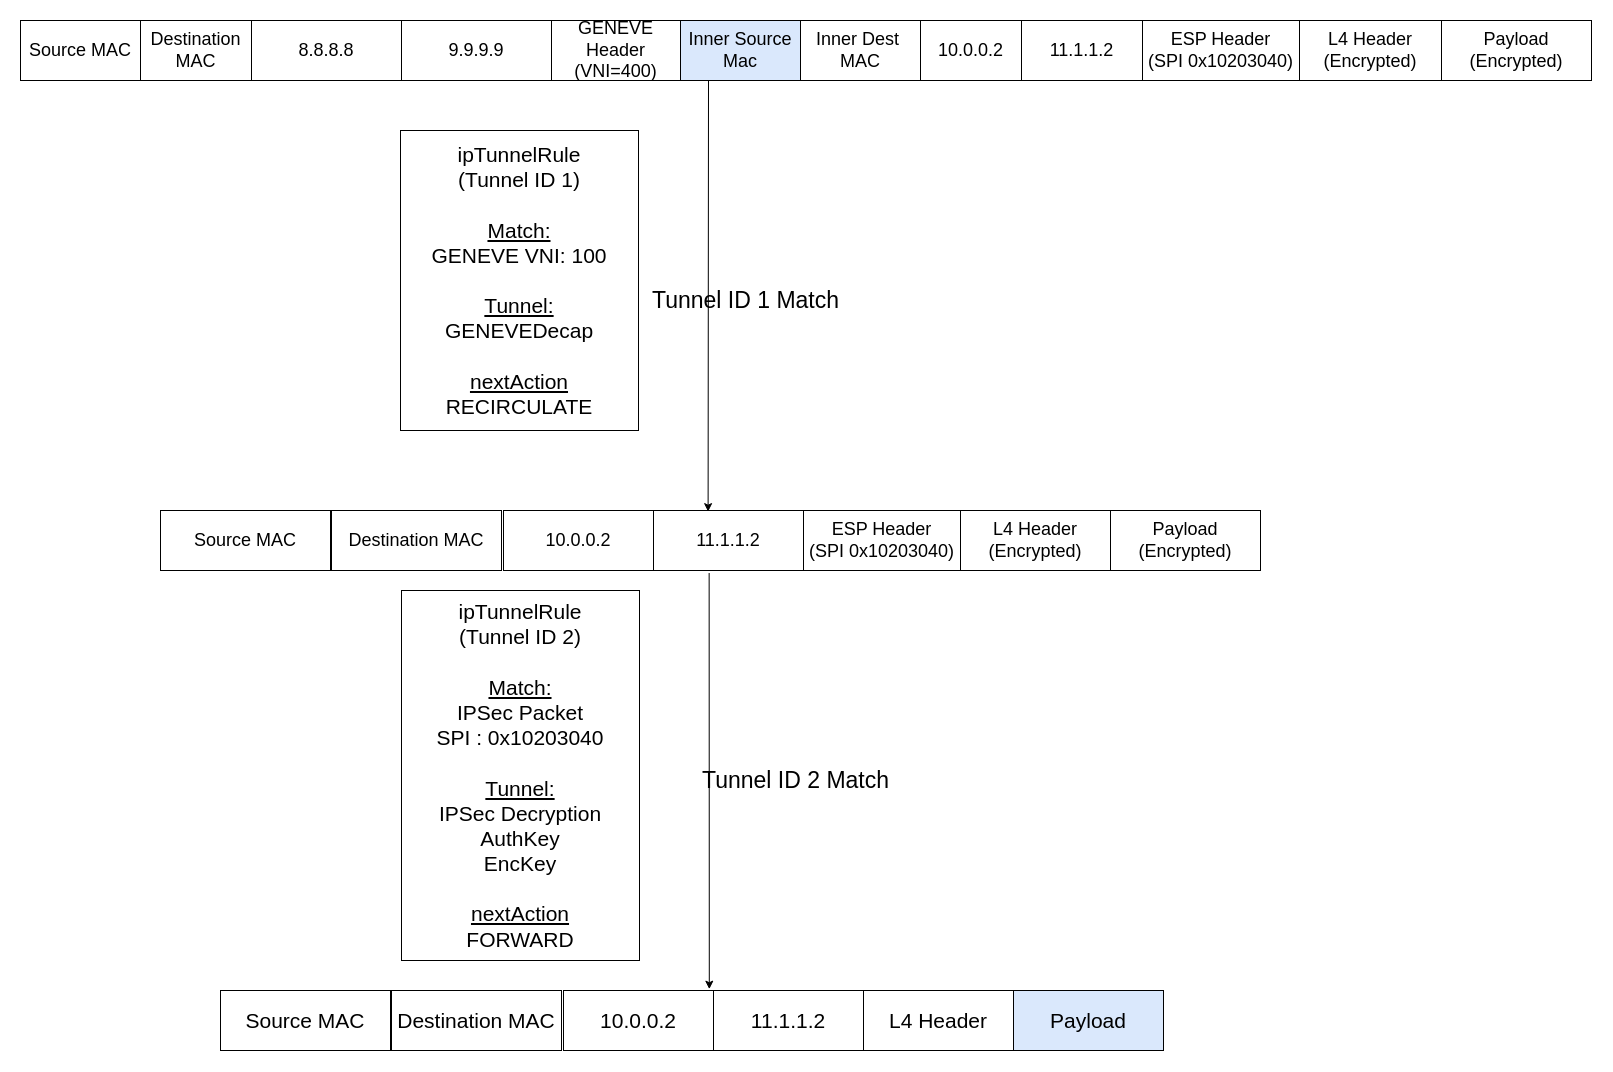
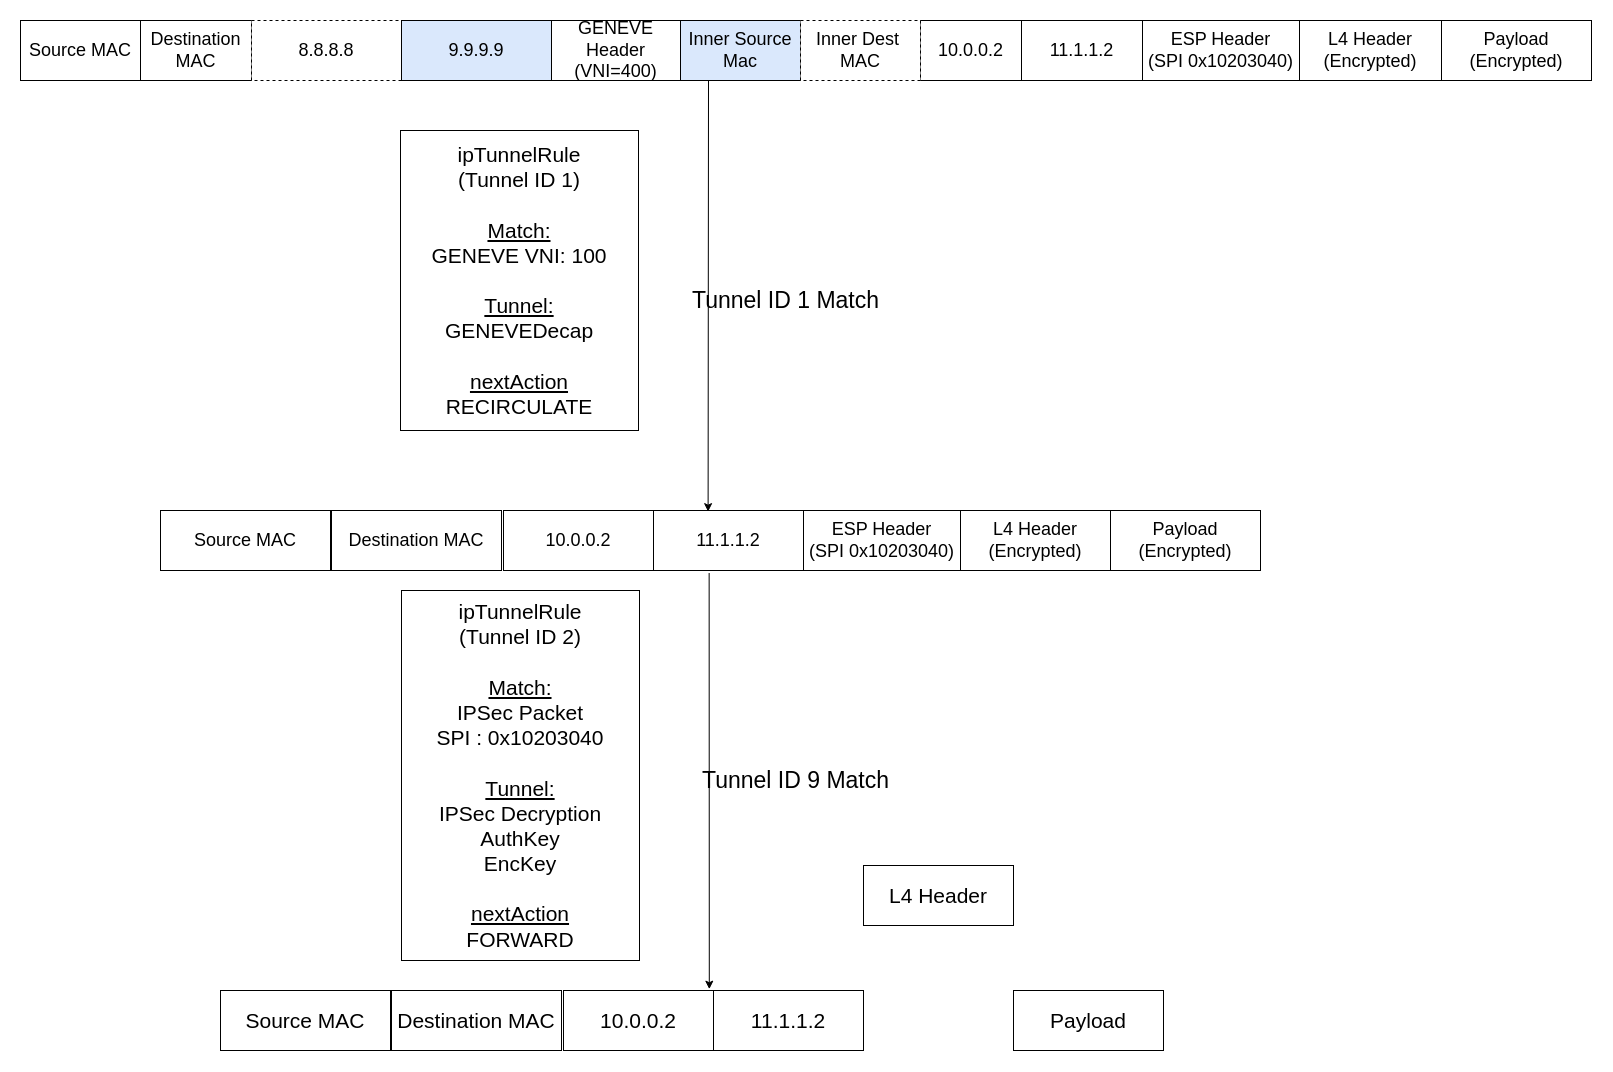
  <mxCell id="0" />
  <mxCell id="1" parent="0" />
  <mxCell id="2" value="10.0.0.2" style="rounded=0;whiteSpace=wrap;html=1;fontSize=21;" parent="1" vertex="1"><mxGeometry x="563" y="990" width="150" height="60" as="geometry" /></mxCell>
  <mxCell id="3" value="Source MAC" style="rounded=0;whiteSpace=wrap;html=1;fontSize=21;" parent="1" vertex="1"><mxGeometry x="220" y="990" width="170" height="60" as="geometry" /></mxCell>
  <mxCell id="4" value="Destination MAC" style="rounded=0;whiteSpace=wrap;html=1;fontSize=21;" parent="1" vertex="1"><mxGeometry x="391" y="990" width="170" height="60" as="geometry" /></mxCell>
  <mxCell id="5" value="11.1.1.2" style="rounded=0;whiteSpace=wrap;html=1;fontSize=21;" parent="1" vertex="1"><mxGeometry x="713" y="990" width="150" height="60" as="geometry" /></mxCell>
- <mxCell id="6" value="L4 Header" style="rounded=0;whiteSpace=wrap;html=1;fontSize=21;" parent="1" vertex="1"><mxGeometry x="863" y="990" width="150" height="60" as="geometry" /></mxCell>
+ <mxCell id="6" value="L4 Header" style="rounded=0;whiteSpace=wrap;html=1;fontSize=21;" parent="1" vertex="1"><mxGeometry x="863" y="865" width="150" height="60" as="geometry" /></mxCell>
  <mxCell id="7" value="" style="endArrow=none;html=1;fontSize=26;entryX=0.371;entryY=1.042;entryDx=0;entryDy=0;exitX=0.972;exitY=-0.022;exitDx=0;exitDy=0;entryPerimeter=0;endFill=0;startArrow=classic;startFill=1;exitPerimeter=0;" parent="1" source="2" target="12" edge="1"><mxGeometry width="50" height="50" relative="1" as="geometry"><mxPoint x="460.5" y="340" as="sourcePoint" /><mxPoint x="460" y="620" as="targetPoint" /></mxGeometry></mxCell>
  <mxCell id="8" value="10.0.0.2" style="rounded=0;whiteSpace=wrap;html=1;fontSize=18;" parent="1" vertex="1"><mxGeometry x="503" y="510" width="150" height="60" as="geometry" /></mxCell>
  <mxCell id="9" value="Source MAC" style="rounded=0;whiteSpace=wrap;html=1;fontSize=18;" parent="1" vertex="1"><mxGeometry x="160" y="510" width="170" height="60" as="geometry" /></mxCell>
  <mxCell id="10" value="Destination MAC" style="rounded=0;whiteSpace=wrap;html=1;fontSize=18;" parent="1" vertex="1"><mxGeometry x="331" y="510" width="170" height="60" as="geometry" /></mxCell>
  <mxCell id="11" style="edgeStyle=none;html=1;exitX=0.364;exitY=0.019;exitDx=0;exitDy=0;exitPerimeter=0;endArrow=none;endFill=0;startArrow=classic;startFill=1;" edge="1" parent="1" source="12"><mxGeometry relative="1" as="geometry"><mxPoint x="708" y="80" as="targetPoint" /></mxGeometry></mxCell>
  <mxCell id="12" value="11.1.1.2" style="rounded=0;whiteSpace=wrap;html=1;fontSize=18;" parent="1" vertex="1"><mxGeometry x="653" y="510" width="150" height="60" as="geometry" /></mxCell>
  <mxCell id="13" value="ESP Header&lt;br style=&quot;font-size: 18px;&quot;&gt;(SPI 0x10203040)" style="rounded=0;whiteSpace=wrap;html=1;fontSize=18;" parent="1" vertex="1"><mxGeometry x="803" y="510" width="157" height="60" as="geometry" /></mxCell>
- <mxCell id="14" value="Payload" style="rounded=0;whiteSpace=wrap;html=1;fontSize=21;fillColor=#dae8fc;" parent="1" vertex="1"><mxGeometry x="1013" y="990" width="150" height="60" as="geometry" /></mxCell>
+ <mxCell id="14" value="Payload" style="rounded=0;whiteSpace=wrap;html=1;fontSize=21;" parent="1" vertex="1"><mxGeometry x="1013" y="990" width="150" height="60" as="geometry" /></mxCell>
  <mxCell id="15" value="L4 Header&lt;br style=&quot;font-size: 18px;&quot;&gt;(Encrypted)" style="rounded=0;whiteSpace=wrap;html=1;fontSize=18;" parent="1" vertex="1"><mxGeometry x="960" y="510" width="150" height="60" as="geometry" /></mxCell>
  <mxCell id="16" value="Payload&lt;br style=&quot;font-size: 18px;&quot;&gt;(Encrypted)" style="rounded=0;whiteSpace=wrap;html=1;fontSize=18;" parent="1" vertex="1"><mxGeometry x="1110" y="510" width="150" height="60" as="geometry" /></mxCell>
  <mxCell id="17" value="10.0.0.2" style="rounded=0;whiteSpace=wrap;html=1;fontSize=18;" parent="1" vertex="1"><mxGeometry x="920" y="20" width="101" height="60" as="geometry" /></mxCell>
  <mxCell id="18" value="Source MAC" style="rounded=0;whiteSpace=wrap;html=1;fontSize=18;" parent="1" vertex="1"><mxGeometry x="20" y="20" width="120" height="60" as="geometry" /></mxCell>
  <mxCell id="19" value="Destination MAC" style="rounded=0;whiteSpace=wrap;html=1;fontSize=18;" parent="1" vertex="1"><mxGeometry x="140" y="20" width="111" height="60" as="geometry" /></mxCell>
  <mxCell id="20" value="11.1.1.2" style="rounded=0;whiteSpace=wrap;html=1;fontSize=18;" parent="1" vertex="1"><mxGeometry x="1021" y="20" width="121" height="60" as="geometry" /></mxCell>
  <mxCell id="21" value="ESP Header&lt;br style=&quot;font-size: 18px;&quot;&gt;(SPI 0x10203040)" style="rounded=0;whiteSpace=wrap;html=1;fontSize=18;" parent="1" vertex="1"><mxGeometry x="1142" y="20" width="157" height="60" as="geometry" /></mxCell>
  <mxCell id="22" value="L4 Header&lt;br style=&quot;font-size: 18px;&quot;&gt;(Encrypted)" style="rounded=0;whiteSpace=wrap;html=1;fontSize=18;" parent="1" vertex="1"><mxGeometry x="1299" y="20" width="142" height="60" as="geometry" /></mxCell>
  <mxCell id="23" value="Payload&lt;br style=&quot;font-size: 18px;&quot;&gt;(Encrypted)" style="rounded=0;whiteSpace=wrap;html=1;fontSize=18;" parent="1" vertex="1"><mxGeometry x="1441" y="20" width="150" height="60" as="geometry" /></mxCell>
- <mxCell id="24" value="8.8.8.8" style="rounded=0;whiteSpace=wrap;html=1;fontSize=18;" parent="1" vertex="1"><mxGeometry x="251" y="20" width="150" height="60" as="geometry" /></mxCell>
- <mxCell id="25" value="9.9.9.9" style="rounded=0;whiteSpace=wrap;html=1;fontSize=18;" parent="1" vertex="1"><mxGeometry x="401" y="20" width="150" height="60" as="geometry" /></mxCell>
+ <mxCell id="24" value="8.8.8.8" style="rounded=0;whiteSpace=wrap;html=1;fontSize=18;dashed=1;" parent="1" vertex="1"><mxGeometry x="251" y="20" width="150" height="60" as="geometry" /></mxCell>
+ <mxCell id="25" value="9.9.9.9" style="rounded=0;whiteSpace=wrap;html=1;fontSize=18;fillColor=#dae8fc;" parent="1" vertex="1"><mxGeometry x="401" y="20" width="150" height="60" as="geometry" /></mxCell>
  <mxCell id="26" value="GENEVE Header&lt;br style=&quot;font-size: 18px;&quot;&gt;(VNI=400)" style="rounded=0;whiteSpace=wrap;html=1;fontSize=18;" parent="1" vertex="1"><mxGeometry x="551" y="20" width="129" height="60" as="geometry" /></mxCell>
  <mxCell id="27" value="&lt;font style=&quot;font-size: 21px&quot;&gt;ipTunnelRule&lt;br&gt;(Tunnel ID 1)&lt;br&gt;&lt;br&gt;&lt;u&gt;Match:&lt;/u&gt;&lt;br&gt;GENEVE VNI: 100&lt;br&gt;&lt;br&gt;&lt;u&gt;Tunnel:&lt;/u&gt;&lt;br&gt;GENEVEDecap&lt;br&gt;&lt;br&gt;&lt;u&gt;nextAction&lt;br&gt;&lt;/u&gt;RECIRCULATE&lt;br&gt;&lt;/font&gt;" style="whiteSpace=wrap;html=1;" vertex="1" parent="1"><mxGeometry x="400" y="130" width="238" height="300" as="geometry" /></mxCell>
  <mxCell id="28" value="Inner Source&lt;br style=&quot;font-size: 18px;&quot;&gt;Mac" style="rounded=0;whiteSpace=wrap;html=1;fontSize=18;fillColor=#dae8fc;" vertex="1" parent="1"><mxGeometry x="680" y="20" width="120" height="60" as="geometry" /></mxCell>
- <mxCell id="29" value="Inner Dest&amp;nbsp;&lt;br style=&quot;font-size: 18px;&quot;&gt;MAC" style="rounded=0;whiteSpace=wrap;html=1;fontSize=18;" vertex="1" parent="1"><mxGeometry x="800" y="20" width="120" height="60" as="geometry" /></mxCell>
- <mxCell id="30" value="&lt;font style=&quot;font-size: 23px&quot;&gt;Tunnel ID 1 Match&lt;/font&gt;" style="text;html=1;align=center;verticalAlign=middle;resizable=0;points=[];autosize=1;strokeColor=none;fillColor=none;" vertex="1" parent="1"><mxGeometry x="645" y="290" width="200" height="20" as="geometry" /></mxCell>
+ <mxCell id="29" value="Inner Dest&amp;nbsp;&lt;br style=&quot;font-size: 18px;&quot;&gt;MAC" style="rounded=0;whiteSpace=wrap;html=1;fontSize=18;dashed=1;" vertex="1" parent="1"><mxGeometry x="800" y="20" width="120" height="60" as="geometry" /></mxCell>
+ <mxCell id="30" value="&lt;font style=&quot;font-size: 23px&quot;&gt;Tunnel ID 1 Match&lt;/font&gt;" style="text;html=1;align=center;verticalAlign=middle;resizable=0;points=[];autosize=1;strokeColor=none;fillColor=none;" vertex="1" parent="1"><mxGeometry x="685" y="290" width="200" height="20" as="geometry" /></mxCell>
  <mxCell id="31" value="&lt;font style=&quot;font-size: 21px&quot;&gt;ipTunnelRule&lt;br&gt;(Tunnel ID 2)&lt;br&gt;&lt;br&gt;&lt;u&gt;Match:&lt;br&gt;&lt;/u&gt;IPSec Packet&lt;br&gt;SPI : 0x10203040&lt;br&gt;&lt;br&gt;&lt;u&gt;Tunnel:&lt;/u&gt;&lt;br&gt;IPSec Decryption&lt;br&gt;AuthKey&lt;br&gt;EncKey&lt;br&gt;&lt;br&gt;&lt;u&gt;nextAction&lt;br&gt;&lt;/u&gt;FORWARD&lt;br&gt;&lt;/font&gt;" style="whiteSpace=wrap;html=1;" vertex="1" parent="1"><mxGeometry x="401" y="590" width="238" height="370" as="geometry" /></mxCell>
- <mxCell id="32" value="&lt;font style=&quot;font-size: 23px&quot;&gt;Tunnel ID 2 Match&lt;/font&gt;" style="text;html=1;align=center;verticalAlign=middle;resizable=0;points=[];autosize=1;strokeColor=none;fillColor=none;strokeWidth=5;" vertex="1" parent="1"><mxGeometry x="695" y="770" width="200" height="20" as="geometry" /></mxCell>
+ <mxCell id="32" value="&lt;font style=&quot;font-size: 23px&quot;&gt;Tunnel ID 9 Match&lt;/font&gt;" style="text;html=1;align=center;verticalAlign=middle;resizable=0;points=[];autosize=1;strokeColor=none;fillColor=none;strokeWidth=5;" vertex="1" parent="1"><mxGeometry x="695" y="770" width="200" height="20" as="geometry" /></mxCell>
